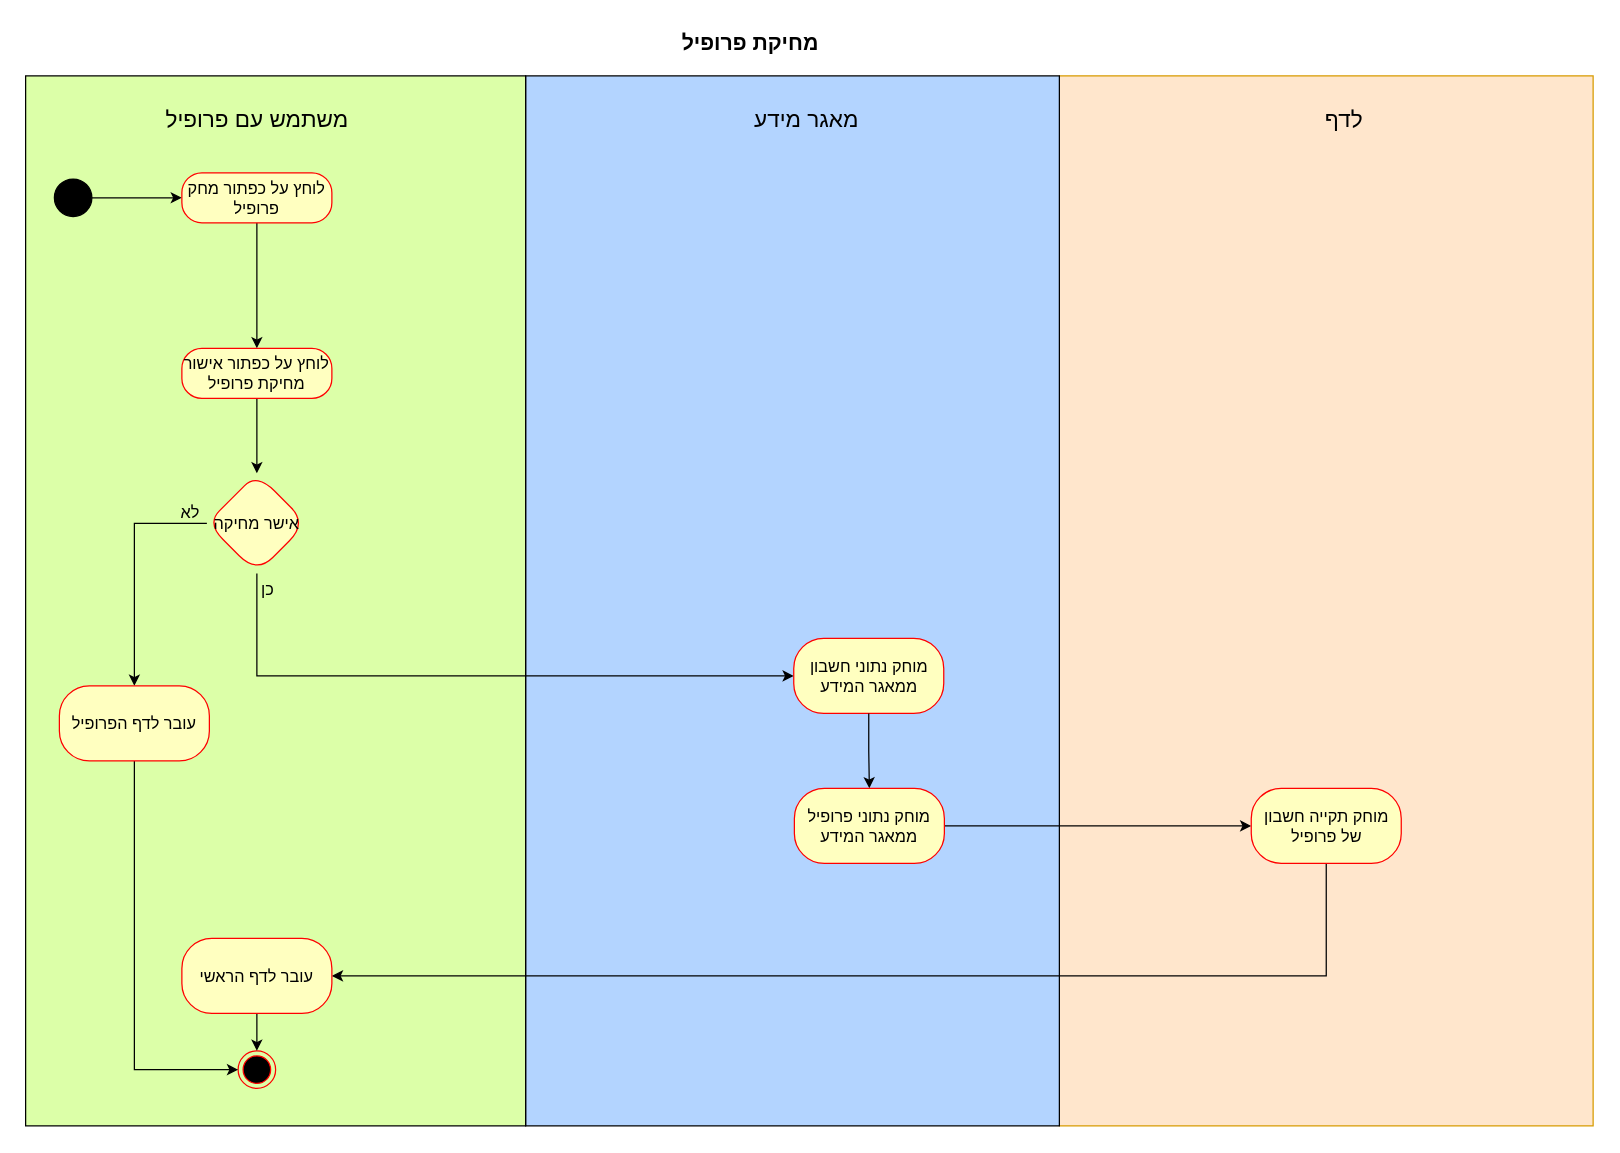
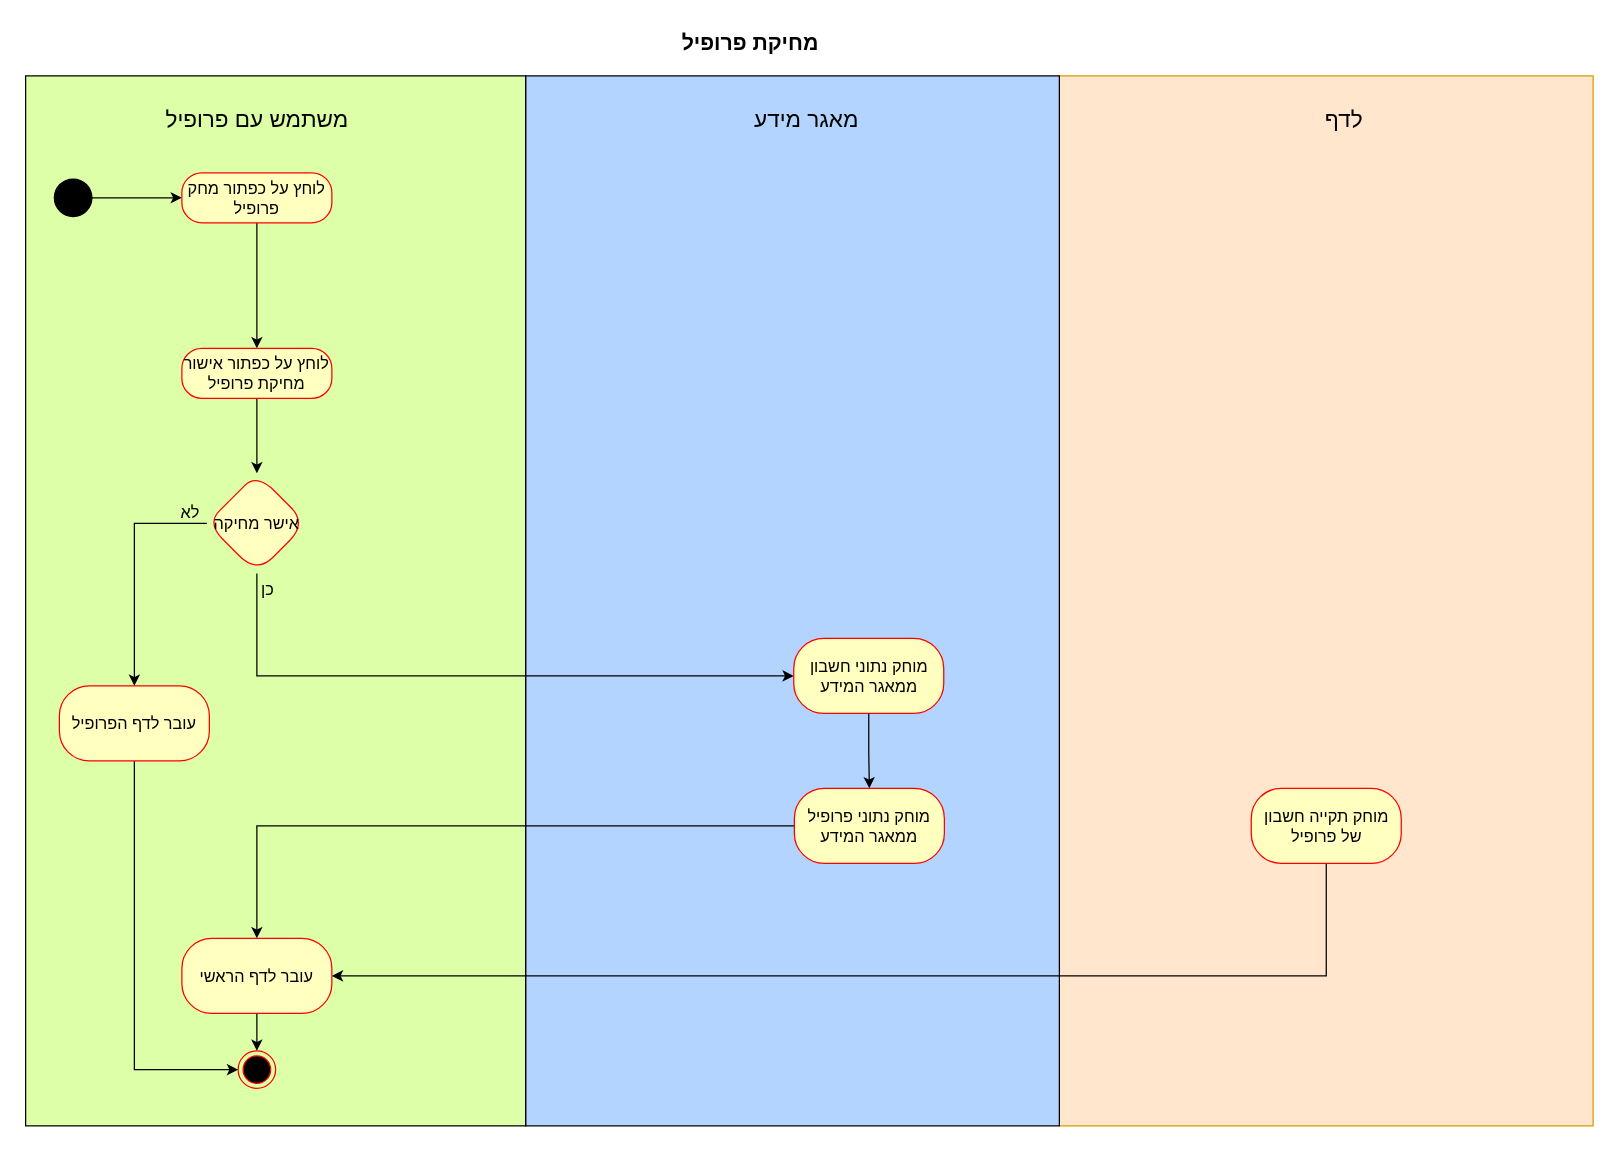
  <mxCell id="0" />
  <mxCell id="1" parent="0" />
  <mxCell id="2" value="" style="rounded=0;whiteSpace=wrap;html=1;fillColor=#ffe6cc;strokeColor=#d79b00;" vertex="1" parent="1"><mxGeometry x="847" y="60" width="427" height="840" as="geometry" /></mxCell>
  <mxCell id="3" value="" style="rounded=0;whiteSpace=wrap;html=1;fillColor=#DCFFA8;" vertex="1" parent="1"><mxGeometry x="20" y="60" width="400" height="840" as="geometry" /></mxCell>
  <mxCell id="4" value="" style="rounded=0;whiteSpace=wrap;html=1;fillColor=#B3D4FF;" vertex="1" parent="1"><mxGeometry x="420" y="60" width="427" height="840" as="geometry" /></mxCell>
  <mxCell id="5" value="" style="endArrow=none;html=1;rounded=0;" edge="1" parent="1"><mxGeometry width="50" height="50" relative="1" as="geometry"><mxPoint x="420" y="900" as="sourcePoint" /><mxPoint x="420" y="60" as="targetPoint" /></mxGeometry></mxCell>
  <mxCell id="6" value="&lt;span style=&quot;font-size: 18px&quot;&gt;משתמש עם פרופיל&lt;/span&gt;" style="text;html=1;strokeColor=none;fillColor=none;align=center;verticalAlign=middle;whiteSpace=wrap;rounded=0;" vertex="1" parent="1"><mxGeometry x="112.5" y="80" width="185" height="30" as="geometry" /></mxCell>
  <mxCell id="7" value="&lt;font style=&quot;font-size: 18px&quot;&gt;מאגר מידע&lt;/font&gt;" style="text;html=1;strokeColor=none;fillColor=none;align=center;verticalAlign=middle;whiteSpace=wrap;rounded=0;" vertex="1" parent="1"><mxGeometry x="590" y="80" width="110" height="30" as="geometry" /></mxCell>
  <mxCell id="8" style="edgeStyle=orthogonalEdgeStyle;rounded=0;orthogonalLoop=1;jettySize=auto;html=1;entryX=0;entryY=0.5;entryDx=0;entryDy=0;" edge="1" parent="1" source="9" target="17"><mxGeometry relative="1" as="geometry" /></mxCell>
  <mxCell id="9" value="" style="ellipse;whiteSpace=wrap;html=1;aspect=fixed;fontSize=18;fillColor=#000000;" vertex="1" parent="1"><mxGeometry x="43" y="142.5" width="30" height="30" as="geometry" /></mxCell>
  <mxCell id="10" value="" style="edgeStyle=orthogonalEdgeStyle;rounded=0;orthogonalLoop=1;jettySize=auto;html=1;fontSize=11;entryX=0.5;entryY=0;entryDx=0;entryDy=0;exitX=0.5;exitY=1;exitDx=0;exitDy=0;" edge="1" parent="1" source="17" target="19"><mxGeometry relative="1" as="geometry"><mxPoint x="205" y="200" as="sourcePoint" /><mxPoint x="205" y="270" as="targetPoint" /></mxGeometry></mxCell>
  <mxCell id="11" value="" style="ellipse;html=1;shape=endState;fillColor=#000000;strokeColor=#ff0000;fontSize=11;" vertex="1" parent="1"><mxGeometry x="190" y="840" width="30" height="30" as="geometry" /></mxCell>
  <mxCell id="12" value="מחיקת פרופיל" style="text;html=1;strokeColor=none;fillColor=none;align=center;verticalAlign=middle;whiteSpace=wrap;rounded=0;fontStyle=1;fontSize=17;" vertex="1" parent="1"><mxGeometry x="535" y="20" width="130" height="30" as="geometry" /></mxCell>
  <mxCell id="13" value="&lt;font style=&quot;font-size: 13px&quot;&gt;כן&lt;/font&gt;" style="text;html=1;strokeColor=none;fillColor=none;align=center;verticalAlign=middle;whiteSpace=wrap;rounded=0;" vertex="1" parent="1"><mxGeometry x="179" y="462" width="70" height="18" as="geometry" /></mxCell>
  <mxCell id="14" style="edgeStyle=orthogonalEdgeStyle;rounded=0;orthogonalLoop=1;jettySize=auto;html=1;exitX=0.5;exitY=1;exitDx=0;exitDy=0;" edge="1" parent="1" source="13" target="13"><mxGeometry relative="1" as="geometry" /></mxCell>
  <mxCell id="15" value="&lt;font style=&quot;font-size: 13px&quot;&gt;לא&lt;/font&gt;" style="text;html=1;strokeColor=none;fillColor=none;align=center;verticalAlign=middle;whiteSpace=wrap;rounded=0;" vertex="1" parent="1"><mxGeometry x="116.5" y="400" width="70" height="18" as="geometry" /></mxCell>
  <mxCell id="16" value="&lt;span style=&quot;font-size: 18px&quot;&gt;לדף&lt;/span&gt;" style="text;html=1;strokeColor=none;fillColor=none;align=center;verticalAlign=middle;whiteSpace=wrap;rounded=0;" vertex="1" parent="1"><mxGeometry x="1020" y="80" width="110" height="30" as="geometry" /></mxCell>
  <mxCell id="17" value="&lt;font style=&quot;font-size: 13px&quot;&gt;לוחץ על כפתור מחק פרופיל&lt;/font&gt;" style="rounded=1;whiteSpace=wrap;html=1;arcSize=40;fontColor=#000000;fillColor=#ffffc0;strokeColor=#ff0000;fontSize=13;" vertex="1" parent="1"><mxGeometry x="145" y="137.5" width="120" height="40" as="geometry" /></mxCell>
  <mxCell id="18" value="" style="edgeStyle=orthogonalEdgeStyle;rounded=0;orthogonalLoop=1;jettySize=auto;html=1;" edge="1" parent="1" source="19" target="22"><mxGeometry relative="1" as="geometry" /></mxCell>
  <mxCell id="19" value="&lt;font style=&quot;font-size: 13px&quot;&gt;לוחץ על כפתור אישור מחיקת פרופיל&lt;/font&gt;" style="rounded=1;whiteSpace=wrap;html=1;arcSize=40;fontColor=#000000;fillColor=#ffffc0;strokeColor=#ff0000;fontSize=13;" vertex="1" parent="1"><mxGeometry x="145" y="278" width="120" height="40" as="geometry" /></mxCell>
  <mxCell id="20" value="" style="edgeStyle=orthogonalEdgeStyle;rounded=0;orthogonalLoop=1;jettySize=auto;html=1;entryX=0;entryY=0.5;entryDx=0;entryDy=0;" edge="1" parent="1" source="22" target="23"><mxGeometry relative="1" as="geometry"><Array as="points"><mxPoint x="205" y="540" /></Array></mxGeometry></mxCell>
  <mxCell id="21" value="" style="edgeStyle=orthogonalEdgeStyle;rounded=0;orthogonalLoop=1;jettySize=auto;html=1;" edge="1" parent="1" source="22" target="32"><mxGeometry relative="1" as="geometry"><Array as="points"><mxPoint x="107" y="418" /></Array></mxGeometry></mxCell>
  <mxCell id="22" value="אישר מחיקה" style="rhombus;whiteSpace=wrap;html=1;rounded=1;fontSize=13;fontColor=#000000;strokeColor=#ff0000;fillColor=#ffffc0;arcSize=40;" vertex="1" parent="1"><mxGeometry x="165" y="378" width="80" height="80" as="geometry" /></mxCell>
  <mxCell id="23" value="מוחק נתוני חשבון ממאגר המידע" style="whiteSpace=wrap;html=1;rounded=1;fontSize=13;fontColor=#000000;strokeColor=#ff0000;fillColor=#ffffc0;arcSize=40;" vertex="1" parent="1"><mxGeometry x="634.5" y="510" width="120" height="60" as="geometry" /></mxCell>
  <mxCell id="24" value="" style="edgeStyle=orthogonalEdgeStyle;rounded=0;orthogonalLoop=1;jettySize=auto;html=1;exitX=0.5;exitY=1;exitDx=0;exitDy=0;entryX=0.5;entryY=0;entryDx=0;entryDy=0;" edge="1" parent="1" source="23" target="26"><mxGeometry relative="1" as="geometry"><mxPoint x="695" y="580" as="sourcePoint" /></mxGeometry></mxCell>
- <mxCell id="25" value="" style="edgeStyle=orthogonalEdgeStyle;rounded=0;orthogonalLoop=1;jettySize=auto;html=1;" edge="1" parent="1" source="26" target="28"><mxGeometry relative="1" as="geometry" /></mxCell>
+ <mxCell id="25" value="" style="edgeStyle=orthogonalEdgeStyle;rounded=0;orthogonalLoop=1;jettySize=auto;html=1;" edge="1" parent="1" source="26" target="30"><mxGeometry relative="1" as="geometry" /></mxCell>
  <mxCell id="26" value="מוחק נתוני פרופיל ממאגר המידע" style="whiteSpace=wrap;html=1;rounded=1;fontSize=13;fontColor=#000000;strokeColor=#ff0000;fillColor=#ffffc0;arcSize=40;" vertex="1" parent="1"><mxGeometry x="635" y="630" width="120" height="60" as="geometry" /></mxCell>
  <mxCell id="27" value="" style="edgeStyle=orthogonalEdgeStyle;rounded=0;orthogonalLoop=1;jettySize=auto;html=1;" edge="1" parent="1" source="28" target="30"><mxGeometry relative="1" as="geometry"><Array as="points"><mxPoint x="1061" y="780" /></Array></mxGeometry></mxCell>
  <mxCell id="28" value="מוחק תקייה חשבון של פרופיל" style="whiteSpace=wrap;html=1;rounded=1;fontSize=13;fontColor=#000000;strokeColor=#ff0000;fillColor=#ffffc0;arcSize=40;" vertex="1" parent="1"><mxGeometry x="1000.5" y="630" width="120" height="60" as="geometry" /></mxCell>
  <mxCell id="29" style="edgeStyle=orthogonalEdgeStyle;rounded=0;orthogonalLoop=1;jettySize=auto;html=1;entryX=0.5;entryY=0;entryDx=0;entryDy=0;" edge="1" parent="1" source="30" target="11"><mxGeometry relative="1" as="geometry" /></mxCell>
  <mxCell id="30" value="עובר לדף הראשי" style="whiteSpace=wrap;html=1;rounded=1;fontSize=13;fontColor=#000000;strokeColor=#ff0000;fillColor=#ffffc0;arcSize=40;" vertex="1" parent="1"><mxGeometry x="145" y="750" width="120" height="60" as="geometry" /></mxCell>
  <mxCell id="31" style="edgeStyle=orthogonalEdgeStyle;rounded=0;orthogonalLoop=1;jettySize=auto;html=1;entryX=0;entryY=0.5;entryDx=0;entryDy=0;" edge="1" parent="1" source="32" target="11"><mxGeometry relative="1" as="geometry"><Array as="points"><mxPoint x="107" y="855" /></Array></mxGeometry></mxCell>
  <mxCell id="32" value="עובר לדף הפרופיל" style="whiteSpace=wrap;html=1;rounded=1;fontSize=13;fontColor=#000000;strokeColor=#ff0000;fillColor=#ffffc0;arcSize=40;" vertex="1" parent="1"><mxGeometry x="47" y="548" width="120" height="60" as="geometry" /></mxCell>
